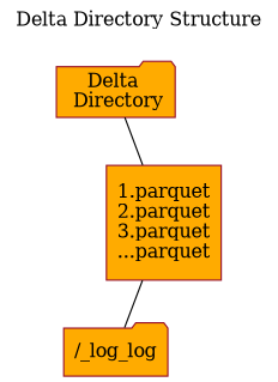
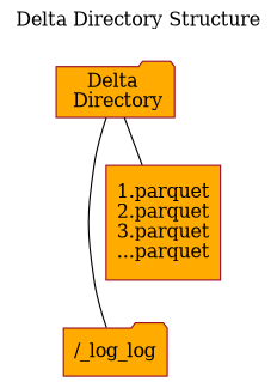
  graph {
    label="Delta Directory Structure\n"
    labelloc=t
    node [color="#98102A" fillcolor="#FFAB00" shape=folder style=filled]
    n1 [label="/_log_log"]
    "Delta \n Directory"
    "1.parquet\n2.parquet\n3.parquet\n...parquet" [shape=square]
-   "1.parquet\n2.parquet\n3.parquet\n...parquet" -- n1
+   "Delta \n Directory" -- n1
    "Delta \n Directory" -- "1.parquet\n2.parquet\n3.parquet\n...parquet"
  }
